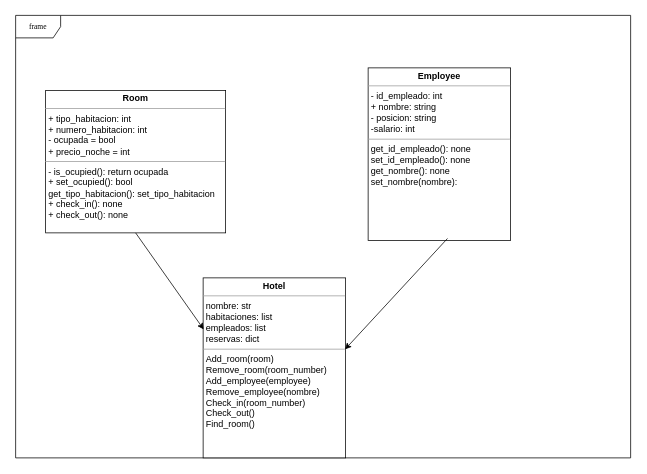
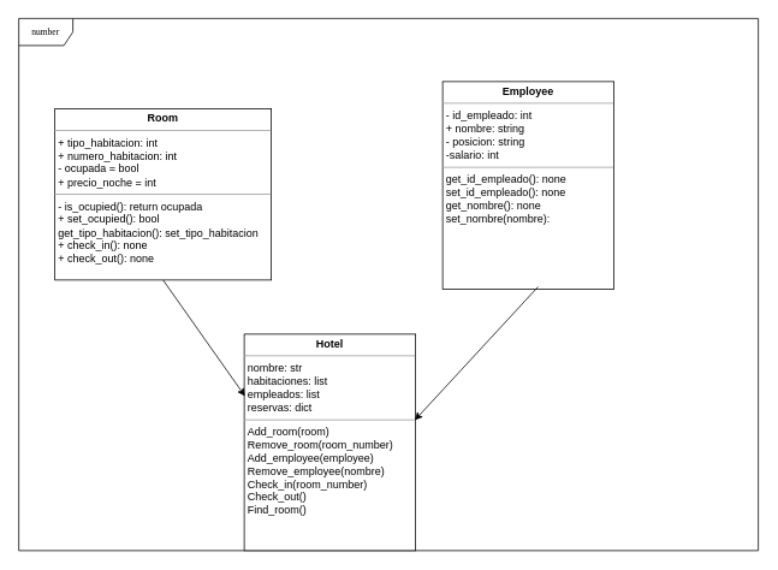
  <mxCell id="0" />
  <mxCell id="1" parent="0" />
- <mxCell id="2" value="frame" style="shape=umlFrame;whiteSpace=wrap;html=1;rounded=0;shadow=0;comic=0;labelBackgroundColor=none;strokeWidth=1;fontFamily=Verdana;fontSize=10;align=center;" parent="1" vertex="1"><mxGeometry x="20" y="20" width="820" height="590" as="geometry" /></mxCell>
+ <mxCell id="2" value="number" style="shape=umlFrame;whiteSpace=wrap;html=1;rounded=0;shadow=0;comic=0;labelBackgroundColor=none;strokeWidth=1;fontFamily=Verdana;fontSize=10;align=center;" parent="1" vertex="1"><mxGeometry x="20" y="20" width="820" height="590" as="geometry" /></mxCell>
  <mxCell id="3" value="&lt;p style=&quot;margin:0px;margin-top:4px;text-align:center;&quot;&gt;&lt;b&gt;Hotel&lt;/b&gt;&lt;/p&gt;&lt;hr size=&quot;1&quot;&gt;&lt;p style=&quot;margin:0px;margin-left:4px;&quot;&gt;nombre: str&lt;/p&gt;&lt;p style=&quot;margin:0px;margin-left:4px;&quot;&gt;habitaciones: list&lt;/p&gt;&lt;p style=&quot;margin:0px;margin-left:4px;&quot;&gt;empleados: list&lt;/p&gt;&lt;p style=&quot;margin:0px;margin-left:4px;&quot;&gt;reservas: dict&lt;/p&gt;&lt;hr size=&quot;1&quot;&gt;&lt;p style=&quot;margin:0px;margin-left:4px;&quot;&gt;Add_room(room)&amp;nbsp;&lt;/p&gt;&lt;p style=&quot;margin:0px;margin-left:4px;&quot;&gt;Remove_room(room_number)&lt;br&gt;Add_employee(employee)&lt;br&gt;Remove_employee(nombre)&lt;br&gt;Check_in(room_number)&lt;br&gt;Check_out()&lt;br&gt;Find_room()&lt;br&gt;&lt;/p&gt;" style="verticalAlign=top;align=left;overflow=fill;fontSize=12;fontFamily=Helvetica;html=1;rounded=0;shadow=0;comic=0;labelBackgroundColor=none;strokeWidth=1" parent="1" vertex="1"><mxGeometry x="270" y="370" width="190" height="240" as="geometry" /></mxCell>
  <mxCell id="4" value="&lt;p style=&quot;margin:0px;margin-top:4px;text-align:center;&quot;&gt;&lt;b&gt;Room&lt;/b&gt;&lt;/p&gt;&lt;hr size=&quot;1&quot;&gt;&lt;p style=&quot;margin:0px;margin-left:4px;&quot;&gt;+ tipo_habitacion: int&lt;br&gt;+ numero_habitacion: int&lt;/p&gt;&lt;p style=&quot;margin:0px;margin-left:4px;&quot;&gt;- ocupada = bool&lt;/p&gt;&lt;p style=&quot;margin:0px;margin-left:4px;&quot;&gt;+ precio_noche = int&lt;/p&gt;&lt;hr size=&quot;1&quot;&gt;&lt;p style=&quot;margin:0px;margin-left:4px;&quot;&gt;- is_ocupied(): return ocupada&lt;br&gt;+ set_ocupied(): bool&lt;/p&gt;&lt;p style=&quot;margin:0px;margin-left:4px;&quot;&gt;get_tipo_habitacion(): set_tipo_habitacion&lt;/p&gt;&lt;p style=&quot;margin:0px;margin-left:4px;&quot;&gt;+ check_in(): none&lt;/p&gt;&lt;p style=&quot;margin:0px;margin-left:4px;&quot;&gt;+ check_out(): none&lt;/p&gt;" style="verticalAlign=top;align=left;overflow=fill;fontSize=12;fontFamily=Helvetica;html=1;rounded=0;shadow=0;comic=0;labelBackgroundColor=none;strokeWidth=1" parent="1" vertex="1"><mxGeometry x="60" y="120" width="240" height="190" as="geometry" /></mxCell>
  <mxCell id="5" value="&lt;p style=&quot;margin:0px;margin-top:4px;text-align:center;&quot;&gt;&lt;b&gt;Employee&lt;/b&gt;&lt;/p&gt;&lt;hr size=&quot;1&quot;&gt;&lt;p style=&quot;margin:0px;margin-left:4px;&quot;&gt;- id_empleado: int&lt;br&gt;+ nombre: string&lt;/p&gt;&lt;p style=&quot;margin:0px;margin-left:4px;&quot;&gt;- posicion: string&lt;/p&gt;&lt;p style=&quot;margin:0px;margin-left:4px;&quot;&gt;-salario: int&lt;/p&gt;&lt;hr size=&quot;1&quot;&gt;&lt;p style=&quot;margin:0px;margin-left:4px;&quot;&gt;get_id_empleado(): none&lt;/p&gt;&lt;p style=&quot;margin:0px;margin-left:4px;&quot;&gt;se&lt;span style=&quot;background-color: initial;&quot;&gt;t_id_empleado(): none&lt;/span&gt;&lt;/p&gt;&lt;p style=&quot;margin:0px;margin-left:4px;&quot;&gt;&lt;span style=&quot;background-color: initial;&quot;&gt;get_nombre(): none&lt;/span&gt;&lt;/p&gt;&lt;p style=&quot;margin:0px;margin-left:4px;&quot;&gt;&lt;span style=&quot;background-color: initial;&quot;&gt;set_nombre(nombre):&amp;nbsp;&lt;/span&gt;&lt;/p&gt;" style="verticalAlign=top;align=left;overflow=fill;fontSize=12;fontFamily=Helvetica;html=1;rounded=0;shadow=0;comic=0;labelBackgroundColor=none;strokeWidth=1" vertex="1" parent="1"><mxGeometry x="490" y="90" width="190" height="230" as="geometry" /></mxCell>
  <mxCell id="6" value="" style="endArrow=classic;html=1;rounded=0;entryX=0.004;entryY=0.286;entryDx=0;entryDy=0;entryPerimeter=0;exitX=0.5;exitY=1;exitDx=0;exitDy=0;" edge="1" parent="1" source="4" target="3"><mxGeometry width="50" height="50" relative="1" as="geometry"><mxPoint x="150" y="390" as="sourcePoint" /><mxPoint x="200" y="340" as="targetPoint" /></mxGeometry></mxCell>
  <mxCell id="7" value="" style="endArrow=classic;html=1;rounded=0;entryX=0.996;entryY=0.397;entryDx=0;entryDy=0;entryPerimeter=0;exitX=0.557;exitY=0.989;exitDx=0;exitDy=0;exitPerimeter=0;" edge="1" parent="1" source="5" target="3"><mxGeometry width="50" height="50" relative="1" as="geometry"><mxPoint x="510" y="440" as="sourcePoint" /><mxPoint x="560" y="390" as="targetPoint" /><Array as="points" /></mxGeometry></mxCell>
